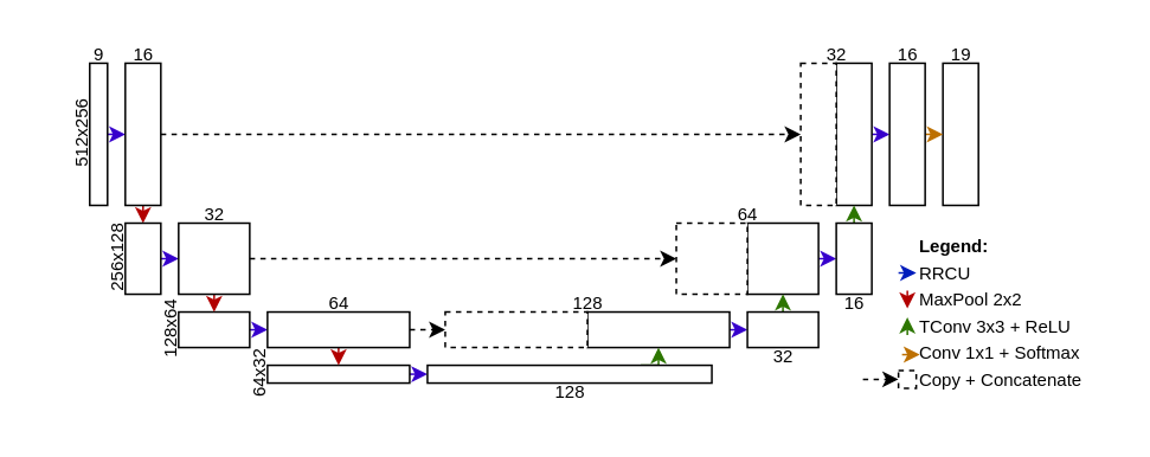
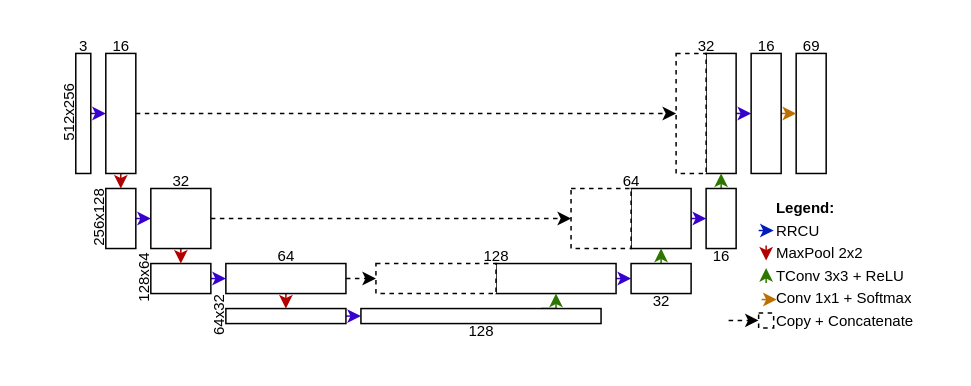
  <mxCell id="0" />
  <mxCell id="1" parent="0" />
  <mxCell id="2" style="edgeStyle=orthogonalEdgeStyle;rounded=0;orthogonalLoop=1;jettySize=auto;html=1;exitX=1;exitY=0.5;exitDx=0;exitDy=0;entryX=0;entryY=0.5;entryDx=0;entryDy=0;fillColor=#6a00ff;strokeColor=#3700CC;" parent="1" source="3" target="6" edge="1"><mxGeometry relative="1" as="geometry" /></mxCell>
  <mxCell id="3" value="" style="rounded=0;whiteSpace=wrap;html=1;" parent="1" vertex="1"><mxGeometry x="50" y="35" width="10" height="80" as="geometry" /></mxCell>
  <mxCell id="4" style="edgeStyle=orthogonalEdgeStyle;rounded=0;orthogonalLoop=1;jettySize=auto;html=1;exitX=0.5;exitY=1;exitDx=0;exitDy=0;entryX=0.5;entryY=0;entryDx=0;entryDy=0;fillColor=#e51400;strokeColor=#B20000;" parent="1" source="6" target="8" edge="1"><mxGeometry relative="1" as="geometry" /></mxCell>
  <mxCell id="5" style="edgeStyle=orthogonalEdgeStyle;rounded=0;orthogonalLoop=1;jettySize=auto;html=1;exitX=1;exitY=0.5;exitDx=0;exitDy=0;entryX=0;entryY=0.5;entryDx=0;entryDy=0;dashed=1;" parent="1" source="6" target="34" edge="1"><mxGeometry relative="1" as="geometry" /></mxCell>
  <mxCell id="6" value="" style="rounded=0;whiteSpace=wrap;html=1;" parent="1" vertex="1"><mxGeometry x="70" y="35" width="20" height="80" as="geometry" /></mxCell>
  <mxCell id="7" style="edgeStyle=orthogonalEdgeStyle;rounded=0;orthogonalLoop=1;jettySize=auto;html=1;exitX=1;exitY=0.5;exitDx=0;exitDy=0;entryX=0;entryY=0.5;entryDx=0;entryDy=0;fillColor=#6a00ff;strokeColor=#3700CC;" parent="1" source="8" target="22" edge="1"><mxGeometry relative="1" as="geometry" /></mxCell>
  <mxCell id="8" value="" style="rounded=0;whiteSpace=wrap;html=1;" parent="1" vertex="1"><mxGeometry x="70" y="125" width="20" height="40" as="geometry" /></mxCell>
  <mxCell id="9" style="edgeStyle=orthogonalEdgeStyle;rounded=0;orthogonalLoop=1;jettySize=auto;html=1;exitX=1;exitY=0.5;exitDx=0;exitDy=0;entryX=0;entryY=0.5;entryDx=0;entryDy=0;fillColor=#6a00ff;strokeColor=#3700CC;" parent="1" source="10" target="25" edge="1"><mxGeometry relative="1" as="geometry" /></mxCell>
  <mxCell id="10" value="" style="rounded=0;whiteSpace=wrap;html=1;" parent="1" vertex="1"><mxGeometry x="100" y="175" width="40" height="20" as="geometry" /></mxCell>
  <mxCell id="11" style="edgeStyle=orthogonalEdgeStyle;rounded=0;orthogonalLoop=1;jettySize=auto;html=1;exitX=1;exitY=0.5;exitDx=0;exitDy=0;entryX=0;entryY=0.5;entryDx=0;entryDy=0;fillColor=#6a00ff;strokeColor=#3700CC;" parent="1" source="12" target="27" edge="1"><mxGeometry relative="1" as="geometry" /></mxCell>
  <mxCell id="12" value="" style="rounded=0;whiteSpace=wrap;html=1;" parent="1" vertex="1"><mxGeometry x="150" y="205" width="80" height="10" as="geometry" /></mxCell>
  <mxCell id="13" style="edgeStyle=orthogonalEdgeStyle;rounded=0;orthogonalLoop=1;jettySize=auto;html=1;exitX=1;exitY=0.5;exitDx=0;exitDy=0;entryX=0;entryY=0.5;entryDx=0;entryDy=0;fillColor=#6a00ff;strokeColor=#3700CC;" parent="1" source="14" target="31" edge="1"><mxGeometry relative="1" as="geometry" /></mxCell>
  <mxCell id="14" value="" style="rounded=0;whiteSpace=wrap;html=1;" parent="1" vertex="1"><mxGeometry x="330" y="175" width="80" height="20" as="geometry" /></mxCell>
  <mxCell id="15" style="edgeStyle=orthogonalEdgeStyle;rounded=0;orthogonalLoop=1;jettySize=auto;html=1;exitX=1;exitY=0.5;exitDx=0;exitDy=0;entryX=0;entryY=0.5;entryDx=0;entryDy=0;fillColor=#6a00ff;strokeColor=#3700CC;" parent="1" source="16" target="33" edge="1"><mxGeometry relative="1" as="geometry" /></mxCell>
  <mxCell id="16" value="" style="rounded=0;whiteSpace=wrap;html=1;" parent="1" vertex="1"><mxGeometry x="420" y="125" width="40" height="40" as="geometry" /></mxCell>
  <mxCell id="17" style="edgeStyle=orthogonalEdgeStyle;rounded=0;orthogonalLoop=1;jettySize=auto;html=1;exitX=1;exitY=0.5;exitDx=0;exitDy=0;entryX=0;entryY=0.5;entryDx=0;entryDy=0;fillColor=#6a00ff;strokeColor=#3700CC;" parent="1" source="18" target="36" edge="1"><mxGeometry relative="1" as="geometry" /></mxCell>
  <mxCell id="18" value="" style="rounded=0;whiteSpace=wrap;html=1;" parent="1" vertex="1"><mxGeometry x="470" y="35" width="20" height="80" as="geometry" /></mxCell>
  <mxCell id="19" value="" style="rounded=0;whiteSpace=wrap;html=1;" parent="1" vertex="1"><mxGeometry x="530" y="35" width="20" height="80" as="geometry" /></mxCell>
  <mxCell id="20" style="edgeStyle=orthogonalEdgeStyle;rounded=0;orthogonalLoop=1;jettySize=auto;html=1;exitX=0.5;exitY=1;exitDx=0;exitDy=0;entryX=0.5;entryY=0;entryDx=0;entryDy=0;fillColor=#e51400;strokeColor=#B20000;" parent="1" source="22" target="10" edge="1"><mxGeometry relative="1" as="geometry" /></mxCell>
  <mxCell id="21" style="edgeStyle=orthogonalEdgeStyle;rounded=0;orthogonalLoop=1;jettySize=auto;html=1;exitX=1;exitY=0.5;exitDx=0;exitDy=0;entryX=0;entryY=0.5;entryDx=0;entryDy=0;dashed=1;" parent="1" source="22" target="29" edge="1"><mxGeometry relative="1" as="geometry" /></mxCell>
  <mxCell id="22" value="" style="rounded=0;whiteSpace=wrap;html=1;" parent="1" vertex="1"><mxGeometry x="100" y="125" width="40" height="40" as="geometry" /></mxCell>
  <mxCell id="23" style="edgeStyle=orthogonalEdgeStyle;rounded=0;orthogonalLoop=1;jettySize=auto;html=1;exitX=0.5;exitY=1;exitDx=0;exitDy=0;entryX=0.5;entryY=0;entryDx=0;entryDy=0;fillColor=#e51400;strokeColor=#B20000;" parent="1" source="25" target="12" edge="1"><mxGeometry relative="1" as="geometry" /></mxCell>
  <mxCell id="24" style="edgeStyle=orthogonalEdgeStyle;rounded=0;orthogonalLoop=1;jettySize=auto;html=1;exitX=1;exitY=0.5;exitDx=0;exitDy=0;entryX=0;entryY=0.5;entryDx=0;entryDy=0;dashed=1;" parent="1" source="25" target="28" edge="1"><mxGeometry relative="1" as="geometry" /></mxCell>
  <mxCell id="25" value="" style="rounded=0;whiteSpace=wrap;html=1;" parent="1" vertex="1"><mxGeometry x="150" y="175" width="80" height="20" as="geometry" /></mxCell>
  <mxCell id="26" style="edgeStyle=orthogonalEdgeStyle;rounded=0;orthogonalLoop=1;jettySize=auto;html=1;exitX=0.75;exitY=0;exitDx=0;exitDy=0;entryX=0.5;entryY=1;entryDx=0;entryDy=0;fillColor=#60a917;strokeColor=#2D7600;" parent="1" source="27" target="14" edge="1"><mxGeometry relative="1" as="geometry" /></mxCell>
  <mxCell id="27" value="" style="rounded=0;whiteSpace=wrap;html=1;" parent="1" vertex="1"><mxGeometry x="240" y="205" width="160" height="10" as="geometry" /></mxCell>
  <mxCell id="28" value="" style="rounded=0;whiteSpace=wrap;html=1;dashed=1;" parent="1" vertex="1"><mxGeometry x="250" y="175" width="80" height="20" as="geometry" /></mxCell>
  <mxCell id="29" value="" style="rounded=0;whiteSpace=wrap;html=1;dashed=1;" parent="1" vertex="1"><mxGeometry x="380" y="125" width="40" height="40" as="geometry" /></mxCell>
  <mxCell id="30" style="edgeStyle=orthogonalEdgeStyle;rounded=0;orthogonalLoop=1;jettySize=auto;html=1;exitX=0.5;exitY=0;exitDx=0;exitDy=0;entryX=0.5;entryY=1;entryDx=0;entryDy=0;fillColor=#60a917;strokeColor=#2D7600;" parent="1" source="31" target="16" edge="1"><mxGeometry relative="1" as="geometry" /></mxCell>
  <mxCell id="31" value="" style="rounded=0;whiteSpace=wrap;html=1;" parent="1" vertex="1"><mxGeometry x="420" y="175" width="40" height="20" as="geometry" /></mxCell>
  <mxCell id="32" style="edgeStyle=orthogonalEdgeStyle;rounded=0;orthogonalLoop=1;jettySize=auto;html=1;exitX=0.5;exitY=0;exitDx=0;exitDy=0;entryX=0.5;entryY=1;entryDx=0;entryDy=0;fillColor=#60a917;strokeColor=#2D7600;" parent="1" source="33" target="18" edge="1"><mxGeometry relative="1" as="geometry" /></mxCell>
  <mxCell id="33" value="" style="rounded=0;whiteSpace=wrap;html=1;" parent="1" vertex="1"><mxGeometry x="470" y="125" width="20" height="40" as="geometry" /></mxCell>
  <mxCell id="34" value="" style="rounded=0;whiteSpace=wrap;html=1;dashed=1;" parent="1" vertex="1"><mxGeometry x="450" y="35" width="20" height="80" as="geometry" /></mxCell>
  <mxCell id="35" style="edgeStyle=orthogonalEdgeStyle;rounded=0;orthogonalLoop=1;jettySize=auto;html=1;exitX=1;exitY=0.5;exitDx=0;exitDy=0;entryX=0;entryY=0.5;entryDx=0;entryDy=0;fillColor=#f0a30a;strokeColor=#BD7000;" parent="1" source="36" target="19" edge="1"><mxGeometry relative="1" as="geometry" /></mxCell>
  <mxCell id="36" value="" style="rounded=0;whiteSpace=wrap;html=1;" parent="1" vertex="1"><mxGeometry x="500" y="35" width="20" height="80" as="geometry" /></mxCell>
  <mxCell id="37" value="512x256" style="text;html=1;align=center;verticalAlign=middle;resizable=0;points=[];autosize=1;fontSize=10;rotation=-90;" parent="1" vertex="1"><mxGeometry x="20" y="65" width="50" height="20" as="geometry" /></mxCell>
  <mxCell id="38" value="256x128" style="text;html=1;align=center;verticalAlign=middle;resizable=0;points=[];autosize=1;fontSize=10;rotation=-90;" parent="1" vertex="1"><mxGeometry x="40" y="135" width="50" height="20" as="geometry" /></mxCell>
  <mxCell id="39" value="128x64" style="text;html=1;align=center;verticalAlign=middle;resizable=0;points=[];autosize=1;fontSize=10;rotation=-90;" parent="1" vertex="1"><mxGeometry x="70" y="175" width="50" height="20" as="geometry" /></mxCell>
  <mxCell id="40" value="64x32" style="text;html=1;align=center;verticalAlign=middle;resizable=0;points=[];autosize=1;fontSize=10;rotation=-90;" parent="1" vertex="1"><mxGeometry x="125" y="200" width="40" height="20" as="geometry" /></mxCell>
- <mxCell id="41" value="9" style="text;html=1;align=center;verticalAlign=middle;resizable=0;points=[];autosize=1;fontSize=10;" parent="1" vertex="1"><mxGeometry x="45" y="20" width="20" height="20" as="geometry" /></mxCell>
+ <mxCell id="41" value="3" style="text;html=1;align=center;verticalAlign=middle;resizable=0;points=[];autosize=1;fontSize=10;" parent="1" vertex="1"><mxGeometry x="45" y="20" width="20" height="20" as="geometry" /></mxCell>
  <mxCell id="42" value="16" style="text;html=1;align=center;verticalAlign=middle;resizable=0;points=[];autosize=1;fontSize=10;" parent="1" vertex="1"><mxGeometry x="65" y="20" width="30" height="20" as="geometry" /></mxCell>
  <mxCell id="43" value="32" style="text;html=1;align=center;verticalAlign=middle;resizable=0;points=[];autosize=1;fontSize=10;" parent="1" vertex="1"><mxGeometry x="105" y="110" width="30" height="20" as="geometry" /></mxCell>
  <mxCell id="44" value="64" style="text;html=1;align=center;verticalAlign=middle;resizable=0;points=[];autosize=1;fontSize=10;" parent="1" vertex="1"><mxGeometry x="175" y="160" width="30" height="20" as="geometry" /></mxCell>
  <mxCell id="45" value="128" style="text;html=1;align=center;verticalAlign=middle;resizable=0;points=[];autosize=1;fontSize=10;" parent="1" vertex="1"><mxGeometry x="305" y="210" width="30" height="20" as="geometry" /></mxCell>
  <mxCell id="46" value="128" style="text;html=1;align=center;verticalAlign=middle;resizable=0;points=[];autosize=1;fontSize=10;" parent="1" vertex="1"><mxGeometry x="315" y="160" width="30" height="20" as="geometry" /></mxCell>
  <mxCell id="47" value="64" style="text;html=1;align=center;verticalAlign=middle;resizable=0;points=[];autosize=1;fontSize=10;" parent="1" vertex="1"><mxGeometry x="405" y="110" width="30" height="20" as="geometry" /></mxCell>
  <mxCell id="48" value="32" style="text;html=1;align=center;verticalAlign=middle;resizable=0;points=[];autosize=1;fontSize=10;" parent="1" vertex="1"><mxGeometry x="455" y="20" width="30" height="20" as="geometry" /></mxCell>
  <mxCell id="49" value="16" style="text;html=1;align=center;verticalAlign=middle;resizable=0;points=[];autosize=1;fontSize=10;" parent="1" vertex="1"><mxGeometry x="495" y="20" width="30" height="20" as="geometry" /></mxCell>
- <mxCell id="50" value="19" style="text;html=1;align=center;verticalAlign=middle;resizable=0;points=[];autosize=1;fontSize=10;" parent="1" vertex="1"><mxGeometry x="525" y="20" width="30" height="20" as="geometry" /></mxCell>
+ <mxCell id="50" value="69" style="text;html=1;align=center;verticalAlign=middle;resizable=0;points=[];autosize=1;fontSize=10;" parent="1" vertex="1"><mxGeometry x="525" y="20" width="30" height="20" as="geometry" /></mxCell>
  <mxCell id="51" value="32" style="text;html=1;align=center;verticalAlign=middle;resizable=0;points=[];autosize=1;fontSize=10;" parent="1" vertex="1"><mxGeometry x="425" y="190" width="30" height="20" as="geometry" /></mxCell>
  <mxCell id="52" value="16" style="text;html=1;align=center;verticalAlign=middle;resizable=0;points=[];autosize=1;fontSize=10;" parent="1" vertex="1"><mxGeometry x="465" y="160" width="30" height="20" as="geometry" /></mxCell>
  <mxCell id="53" value="&lt;p style=&quot;line-height: 150%&quot;&gt;&lt;b&gt;Legend:&lt;/b&gt;&lt;br&gt;RRCU&lt;br&gt;MaxPool 2x2&lt;br&gt;TConv 3x3 + ReLU&lt;br&gt;Conv 1x1 + Softmax&lt;br&gt;Copy + Concatenate&lt;/p&gt;" style="text;html=1;align=left;verticalAlign=middle;resizable=0;points=[];autosize=1;fontSize=10;" parent="1" vertex="1"><mxGeometry x="515" y="115" width="110" height="120" as="geometry" /></mxCell>
  <mxCell id="54" value="" style="endArrow=classic;html=1;fontSize=10;fillColor=#0050ef;strokeColor=#001DBC;" parent="1" edge="1"><mxGeometry width="50" height="50" relative="1" as="geometry"><mxPoint x="505" y="153" as="sourcePoint" /><mxPoint x="515" y="153" as="targetPoint" /></mxGeometry></mxCell>
  <mxCell id="55" value="" style="endArrow=classic;html=1;fontSize=10;fillColor=#e51400;strokeColor=#B20000;" parent="1" edge="1"><mxGeometry width="50" height="50" relative="1" as="geometry"><mxPoint x="510" y="163" as="sourcePoint" /><mxPoint x="510" y="173" as="targetPoint" /><Array as="points"><mxPoint x="510" y="163" /></Array></mxGeometry></mxCell>
  <mxCell id="56" value="" style="endArrow=classic;html=1;fontSize=10;fillColor=#60a917;strokeColor=#2D7600;" parent="1" edge="1"><mxGeometry width="50" height="50" relative="1" as="geometry"><mxPoint x="510" y="188" as="sourcePoint" /><mxPoint x="510" y="178" as="targetPoint" /><Array as="points" /></mxGeometry></mxCell>
  <mxCell id="57" value="" style="endArrow=classic;html=1;fontSize=10;fillColor=#f0a30a;strokeColor=#BD7000;" parent="1" edge="1"><mxGeometry width="50" height="50" relative="1" as="geometry"><mxPoint x="507" y="199" as="sourcePoint" /><mxPoint x="517" y="199" as="targetPoint" /></mxGeometry></mxCell>
  <mxCell id="58" value="" style="endArrow=classic;html=1;fontSize=10;dashed=1;" parent="1" edge="1"><mxGeometry width="50" height="50" relative="1" as="geometry"><mxPoint x="485" y="212.88" as="sourcePoint" /><mxPoint x="505" y="212.88" as="targetPoint" /></mxGeometry></mxCell>
  <mxCell id="59" value="" style="rounded=0;whiteSpace=wrap;html=1;dashed=1;" parent="1" vertex="1"><mxGeometry x="505" y="208" width="10" height="10" as="geometry" /></mxCell>
